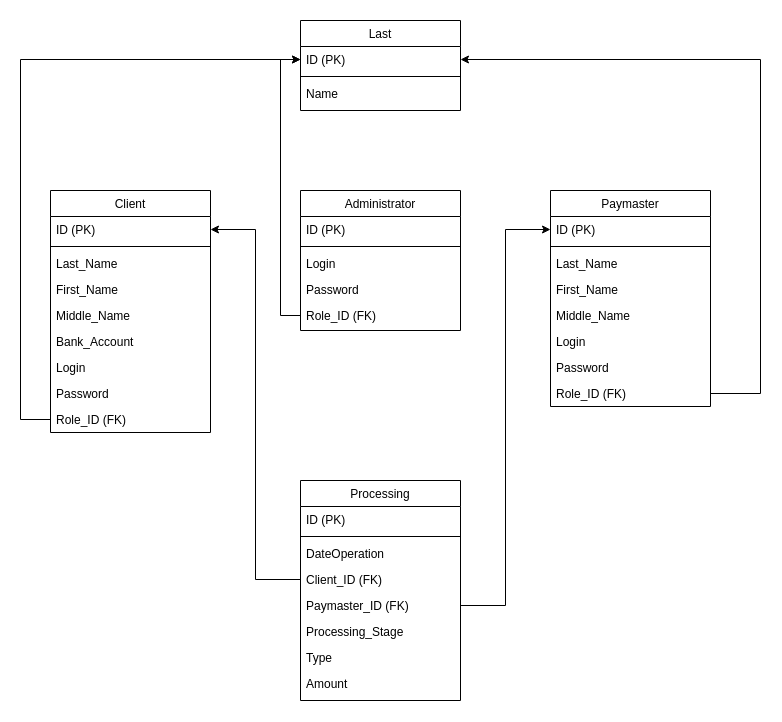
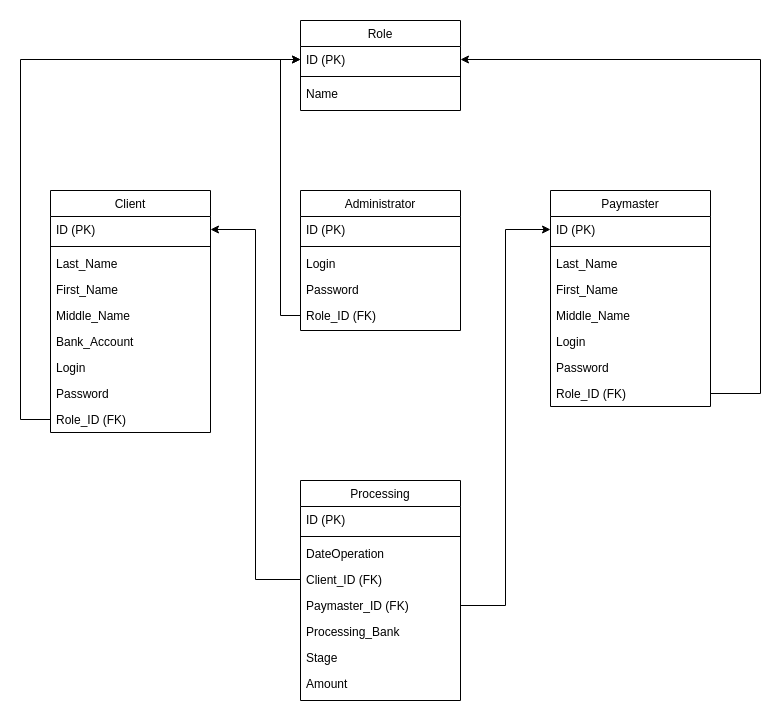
  <mxCell id="0" />
  <mxCell id="1" parent="0" />
  <mxCell id="2" value="Client" style="swimlane;fontStyle=0;align=center;verticalAlign=top;childLayout=stackLayout;horizontal=1;startSize=26;horizontalStack=0;resizeParent=1;resizeLast=0;collapsible=1;marginBottom=0;rounded=0;shadow=0;strokeWidth=1;" parent="1" vertex="1"><mxGeometry x="50" y="190" width="160" height="242" as="geometry"><mxRectangle x="550" y="140" width="160" height="26" as="alternateBounds" /></mxGeometry></mxCell>
  <mxCell id="3" value="ID (PK)" style="text;align=left;verticalAlign=top;spacingLeft=4;spacingRight=4;overflow=hidden;rotatable=0;points=[[0,0.5],[1,0.5]];portConstraint=eastwest;rounded=0;shadow=0;html=0;" vertex="1" parent="2"><mxGeometry y="26" width="160" height="26" as="geometry" /></mxCell>
  <mxCell id="4" value="" style="line;html=1;strokeWidth=1;align=left;verticalAlign=middle;spacingTop=-1;spacingLeft=3;spacingRight=3;rotatable=0;labelPosition=right;points=[];portConstraint=eastwest;" parent="2" vertex="1"><mxGeometry y="52" width="160" height="8" as="geometry" /></mxCell>
  <mxCell id="5" value="Last_Name" style="text;align=left;verticalAlign=top;spacingLeft=4;spacingRight=4;overflow=hidden;rotatable=0;points=[[0,0.5],[1,0.5]];portConstraint=eastwest;" parent="2" vertex="1"><mxGeometry y="60" width="160" height="26" as="geometry" /></mxCell>
  <mxCell id="6" value="First_Name" style="text;align=left;verticalAlign=top;spacingLeft=4;spacingRight=4;overflow=hidden;rotatable=0;points=[[0,0.5],[1,0.5]];portConstraint=eastwest;rounded=0;shadow=0;html=0;" parent="2" vertex="1"><mxGeometry y="86" width="160" height="26" as="geometry" /></mxCell>
  <mxCell id="7" value="Middle_Name" style="text;align=left;verticalAlign=top;spacingLeft=4;spacingRight=4;overflow=hidden;rotatable=0;points=[[0,0.5],[1,0.5]];portConstraint=eastwest;rounded=0;shadow=0;html=0;" parent="2" vertex="1"><mxGeometry y="112" width="160" height="26" as="geometry" /></mxCell>
  <mxCell id="8" value="Bank_Account" style="text;align=left;verticalAlign=top;spacingLeft=4;spacingRight=4;overflow=hidden;rotatable=0;points=[[0,0.5],[1,0.5]];portConstraint=eastwest;rounded=0;shadow=0;html=0;" parent="2" vertex="1"><mxGeometry y="138" width="160" height="26" as="geometry" /></mxCell>
  <mxCell id="9" value="Login" style="text;align=left;verticalAlign=top;spacingLeft=4;spacingRight=4;overflow=hidden;rotatable=0;points=[[0,0.5],[1,0.5]];portConstraint=eastwest;rounded=0;shadow=0;html=0;" parent="2" vertex="1"><mxGeometry y="164" width="160" height="26" as="geometry" /></mxCell>
  <mxCell id="10" value="Password" style="text;align=left;verticalAlign=top;spacingLeft=4;spacingRight=4;overflow=hidden;rotatable=0;points=[[0,0.5],[1,0.5]];portConstraint=eastwest;rounded=0;shadow=0;html=0;" vertex="1" parent="2"><mxGeometry y="190" width="160" height="26" as="geometry" /></mxCell>
  <mxCell id="11" value="Role_ID (FK)" style="text;align=left;verticalAlign=top;spacingLeft=4;spacingRight=4;overflow=hidden;rotatable=0;points=[[0,0.5],[1,0.5]];portConstraint=eastwest;rounded=0;shadow=0;html=0;" vertex="1" parent="2"><mxGeometry y="216" width="160" height="26" as="geometry" /></mxCell>
  <mxCell id="12" value="Paymaster" style="swimlane;fontStyle=0;align=center;verticalAlign=top;childLayout=stackLayout;horizontal=1;startSize=26;horizontalStack=0;resizeParent=1;resizeLast=0;collapsible=1;marginBottom=0;rounded=0;shadow=0;strokeWidth=1;" vertex="1" parent="1"><mxGeometry x="550" y="190" width="160" height="216" as="geometry"><mxRectangle x="550" y="140" width="160" height="26" as="alternateBounds" /></mxGeometry></mxCell>
  <mxCell id="13" value="ID (PK)" style="text;align=left;verticalAlign=top;spacingLeft=4;spacingRight=4;overflow=hidden;rotatable=0;points=[[0,0.5],[1,0.5]];portConstraint=eastwest;rounded=0;shadow=0;html=0;" vertex="1" parent="12"><mxGeometry y="26" width="160" height="26" as="geometry" /></mxCell>
  <mxCell id="14" value="" style="line;html=1;strokeWidth=1;align=left;verticalAlign=middle;spacingTop=-1;spacingLeft=3;spacingRight=3;rotatable=0;labelPosition=right;points=[];portConstraint=eastwest;" vertex="1" parent="12"><mxGeometry y="52" width="160" height="8" as="geometry" /></mxCell>
  <mxCell id="15" value="Last_Name" style="text;align=left;verticalAlign=top;spacingLeft=4;spacingRight=4;overflow=hidden;rotatable=0;points=[[0,0.5],[1,0.5]];portConstraint=eastwest;" vertex="1" parent="12"><mxGeometry y="60" width="160" height="26" as="geometry" /></mxCell>
  <mxCell id="16" value="First_Name" style="text;align=left;verticalAlign=top;spacingLeft=4;spacingRight=4;overflow=hidden;rotatable=0;points=[[0,0.5],[1,0.5]];portConstraint=eastwest;rounded=0;shadow=0;html=0;" vertex="1" parent="12"><mxGeometry y="86" width="160" height="26" as="geometry" /></mxCell>
  <mxCell id="17" value="Middle_Name" style="text;align=left;verticalAlign=top;spacingLeft=4;spacingRight=4;overflow=hidden;rotatable=0;points=[[0,0.5],[1,0.5]];portConstraint=eastwest;rounded=0;shadow=0;html=0;" vertex="1" parent="12"><mxGeometry y="112" width="160" height="26" as="geometry" /></mxCell>
  <mxCell id="18" value="Login" style="text;align=left;verticalAlign=top;spacingLeft=4;spacingRight=4;overflow=hidden;rotatable=0;points=[[0,0.5],[1,0.5]];portConstraint=eastwest;rounded=0;shadow=0;html=0;" vertex="1" parent="12"><mxGeometry y="138" width="160" height="26" as="geometry" /></mxCell>
  <mxCell id="19" value="Password" style="text;align=left;verticalAlign=top;spacingLeft=4;spacingRight=4;overflow=hidden;rotatable=0;points=[[0,0.5],[1,0.5]];portConstraint=eastwest;rounded=0;shadow=0;html=0;" vertex="1" parent="12"><mxGeometry y="164" width="160" height="26" as="geometry" /></mxCell>
  <mxCell id="20" value="Role_ID (FK)" style="text;align=left;verticalAlign=top;spacingLeft=4;spacingRight=4;overflow=hidden;rotatable=0;points=[[0,0.5],[1,0.5]];portConstraint=eastwest;" vertex="1" parent="12"><mxGeometry y="190" width="160" height="26" as="geometry" /></mxCell>
  <mxCell id="21" value="Processing" style="swimlane;fontStyle=0;align=center;verticalAlign=top;childLayout=stackLayout;horizontal=1;startSize=26;horizontalStack=0;resizeParent=1;resizeLast=0;collapsible=1;marginBottom=0;rounded=0;shadow=0;strokeWidth=1;" vertex="1" parent="1"><mxGeometry x="300" y="480" width="160" height="220" as="geometry"><mxRectangle x="550" y="140" width="160" height="26" as="alternateBounds" /></mxGeometry></mxCell>
  <mxCell id="22" value="ID (PK)" style="text;align=left;verticalAlign=top;spacingLeft=4;spacingRight=4;overflow=hidden;rotatable=0;points=[[0,0.5],[1,0.5]];portConstraint=eastwest;rounded=0;shadow=0;html=0;" vertex="1" parent="21"><mxGeometry y="26" width="160" height="26" as="geometry" /></mxCell>
  <mxCell id="23" value="" style="line;html=1;strokeWidth=1;align=left;verticalAlign=middle;spacingTop=-1;spacingLeft=3;spacingRight=3;rotatable=0;labelPosition=right;points=[];portConstraint=eastwest;" vertex="1" parent="21"><mxGeometry y="52" width="160" height="8" as="geometry" /></mxCell>
  <mxCell id="24" value="DateOperation" style="text;align=left;verticalAlign=top;spacingLeft=4;spacingRight=4;overflow=hidden;rotatable=0;points=[[0,0.5],[1,0.5]];portConstraint=eastwest;" vertex="1" parent="21"><mxGeometry y="60" width="160" height="26" as="geometry" /></mxCell>
  <mxCell id="25" value="Client_ID (FK)" style="text;align=left;verticalAlign=top;spacingLeft=4;spacingRight=4;overflow=hidden;rotatable=0;points=[[0,0.5],[1,0.5]];portConstraint=eastwest;rounded=0;shadow=0;html=0;" vertex="1" parent="21"><mxGeometry y="86" width="160" height="26" as="geometry" /></mxCell>
  <mxCell id="26" value="Paymaster_ID (FK)" style="text;align=left;verticalAlign=top;spacingLeft=4;spacingRight=4;overflow=hidden;rotatable=0;points=[[0,0.5],[1,0.5]];portConstraint=eastwest;rounded=0;shadow=0;html=0;" vertex="1" parent="21"><mxGeometry y="112" width="160" height="26" as="geometry" /></mxCell>
- <mxCell id="27" value="Processing_Stage" style="text;align=left;verticalAlign=top;spacingLeft=4;spacingRight=4;overflow=hidden;rotatable=0;points=[[0,0.5],[1,0.5]];portConstraint=eastwest;rounded=0;shadow=0;html=0;" vertex="1" parent="21"><mxGeometry y="138" width="160" height="26" as="geometry" /></mxCell>
- <mxCell id="28" value="Type" style="text;align=left;verticalAlign=top;spacingLeft=4;spacingRight=4;overflow=hidden;rotatable=0;points=[[0,0.5],[1,0.5]];portConstraint=eastwest;rounded=0;shadow=0;html=0;" vertex="1" parent="21"><mxGeometry y="164" width="160" height="26" as="geometry" /></mxCell>
+ <mxCell id="27" value="Processing_Bank" style="text;align=left;verticalAlign=top;spacingLeft=4;spacingRight=4;overflow=hidden;rotatable=0;points=[[0,0.5],[1,0.5]];portConstraint=eastwest;rounded=0;shadow=0;html=0;" vertex="1" parent="21"><mxGeometry y="138" width="160" height="26" as="geometry" /></mxCell>
+ <mxCell id="28" value="Stage" style="text;align=left;verticalAlign=top;spacingLeft=4;spacingRight=4;overflow=hidden;rotatable=0;points=[[0,0.5],[1,0.5]];portConstraint=eastwest;rounded=0;shadow=0;html=0;" vertex="1" parent="21"><mxGeometry y="164" width="160" height="26" as="geometry" /></mxCell>
  <mxCell id="29" value="Amount" style="text;align=left;verticalAlign=top;spacingLeft=4;spacingRight=4;overflow=hidden;rotatable=0;points=[[0,0.5],[1,0.5]];portConstraint=eastwest;rounded=0;shadow=0;html=0;" vertex="1" parent="21"><mxGeometry y="190" width="160" height="26" as="geometry" /></mxCell>
- <mxCell id="30" value="Last" style="swimlane;fontStyle=0;align=center;verticalAlign=top;childLayout=stackLayout;horizontal=1;startSize=26;horizontalStack=0;resizeParent=1;resizeLast=0;collapsible=1;marginBottom=0;rounded=0;shadow=0;strokeWidth=1;" vertex="1" parent="1"><mxGeometry x="300" y="20" width="160" height="90" as="geometry"><mxRectangle x="550" y="140" width="160" height="26" as="alternateBounds" /></mxGeometry></mxCell>
+ <mxCell id="30" value="Role" style="swimlane;fontStyle=0;align=center;verticalAlign=top;childLayout=stackLayout;horizontal=1;startSize=26;horizontalStack=0;resizeParent=1;resizeLast=0;collapsible=1;marginBottom=0;rounded=0;shadow=0;strokeWidth=1;" vertex="1" parent="1"><mxGeometry x="300" y="20" width="160" height="90" as="geometry"><mxRectangle x="550" y="140" width="160" height="26" as="alternateBounds" /></mxGeometry></mxCell>
  <mxCell id="31" value="ID (PK)" style="text;align=left;verticalAlign=top;spacingLeft=4;spacingRight=4;overflow=hidden;rotatable=0;points=[[0,0.5],[1,0.5]];portConstraint=eastwest;rounded=0;shadow=0;html=0;" vertex="1" parent="30"><mxGeometry y="26" width="160" height="26" as="geometry" /></mxCell>
  <mxCell id="32" value="" style="line;html=1;strokeWidth=1;align=left;verticalAlign=middle;spacingTop=-1;spacingLeft=3;spacingRight=3;rotatable=0;labelPosition=right;points=[];portConstraint=eastwest;" vertex="1" parent="30"><mxGeometry y="52" width="160" height="8" as="geometry" /></mxCell>
  <mxCell id="33" value="Name" style="text;align=left;verticalAlign=top;spacingLeft=4;spacingRight=4;overflow=hidden;rotatable=0;points=[[0,0.5],[1,0.5]];portConstraint=eastwest;" vertex="1" parent="30"><mxGeometry y="60" width="160" height="26" as="geometry" /></mxCell>
  <mxCell id="34" value="Administrator" style="swimlane;fontStyle=0;align=center;verticalAlign=top;childLayout=stackLayout;horizontal=1;startSize=26;horizontalStack=0;resizeParent=1;resizeLast=0;collapsible=1;marginBottom=0;rounded=0;shadow=0;strokeWidth=1;" vertex="1" parent="1"><mxGeometry x="300" y="190" width="160" height="140" as="geometry"><mxRectangle x="550" y="140" width="160" height="26" as="alternateBounds" /></mxGeometry></mxCell>
  <mxCell id="35" value="ID (PK)" style="text;align=left;verticalAlign=top;spacingLeft=4;spacingRight=4;overflow=hidden;rotatable=0;points=[[0,0.5],[1,0.5]];portConstraint=eastwest;rounded=0;shadow=0;html=0;" vertex="1" parent="34"><mxGeometry y="26" width="160" height="26" as="geometry" /></mxCell>
  <mxCell id="36" value="" style="line;html=1;strokeWidth=1;align=left;verticalAlign=middle;spacingTop=-1;spacingLeft=3;spacingRight=3;rotatable=0;labelPosition=right;points=[];portConstraint=eastwest;" vertex="1" parent="34"><mxGeometry y="52" width="160" height="8" as="geometry" /></mxCell>
  <mxCell id="37" value="Login" style="text;align=left;verticalAlign=top;spacingLeft=4;spacingRight=4;overflow=hidden;rotatable=0;points=[[0,0.5],[1,0.5]];portConstraint=eastwest;rounded=0;shadow=0;html=0;" vertex="1" parent="34"><mxGeometry y="60" width="160" height="26" as="geometry" /></mxCell>
  <mxCell id="38" value="Password" style="text;align=left;verticalAlign=top;spacingLeft=4;spacingRight=4;overflow=hidden;rotatable=0;points=[[0,0.5],[1,0.5]];portConstraint=eastwest;rounded=0;shadow=0;html=0;" vertex="1" parent="34"><mxGeometry y="86" width="160" height="26" as="geometry" /></mxCell>
  <mxCell id="39" value="Role_ID (FK)" style="text;align=left;verticalAlign=top;spacingLeft=4;spacingRight=4;overflow=hidden;rotatable=0;points=[[0,0.5],[1,0.5]];portConstraint=eastwest;" vertex="1" parent="34"><mxGeometry y="112" width="160" height="26" as="geometry" /></mxCell>
  <mxCell id="40" style="edgeStyle=orthogonalEdgeStyle;rounded=0;orthogonalLoop=1;jettySize=auto;html=1;entryX=0;entryY=0.5;entryDx=0;entryDy=0;" edge="1" parent="1" source="39" target="31"><mxGeometry relative="1" as="geometry" /></mxCell>
  <mxCell id="41" style="edgeStyle=orthogonalEdgeStyle;rounded=0;orthogonalLoop=1;jettySize=auto;html=1;entryX=0;entryY=0.5;entryDx=0;entryDy=0;" edge="1" parent="1" source="11" target="31"><mxGeometry relative="1" as="geometry"><Array as="points"><mxPoint x="20" y="419" /><mxPoint x="20" y="59" /></Array></mxGeometry></mxCell>
  <mxCell id="42" style="edgeStyle=orthogonalEdgeStyle;rounded=0;orthogonalLoop=1;jettySize=auto;html=1;entryX=1;entryY=0.5;entryDx=0;entryDy=0;" edge="1" parent="1" source="20" target="31"><mxGeometry relative="1" as="geometry"><Array as="points"><mxPoint x="760" y="393" /><mxPoint x="760" y="59" /></Array></mxGeometry></mxCell>
  <mxCell id="43" style="edgeStyle=orthogonalEdgeStyle;rounded=0;orthogonalLoop=1;jettySize=auto;html=1;entryX=1;entryY=0.5;entryDx=0;entryDy=0;" edge="1" parent="1" source="25" target="3"><mxGeometry relative="1" as="geometry" /></mxCell>
  <mxCell id="44" style="edgeStyle=orthogonalEdgeStyle;rounded=0;orthogonalLoop=1;jettySize=auto;html=1;entryX=0;entryY=0.5;entryDx=0;entryDy=0;" edge="1" parent="1" source="26" target="13"><mxGeometry relative="1" as="geometry" /></mxCell>
